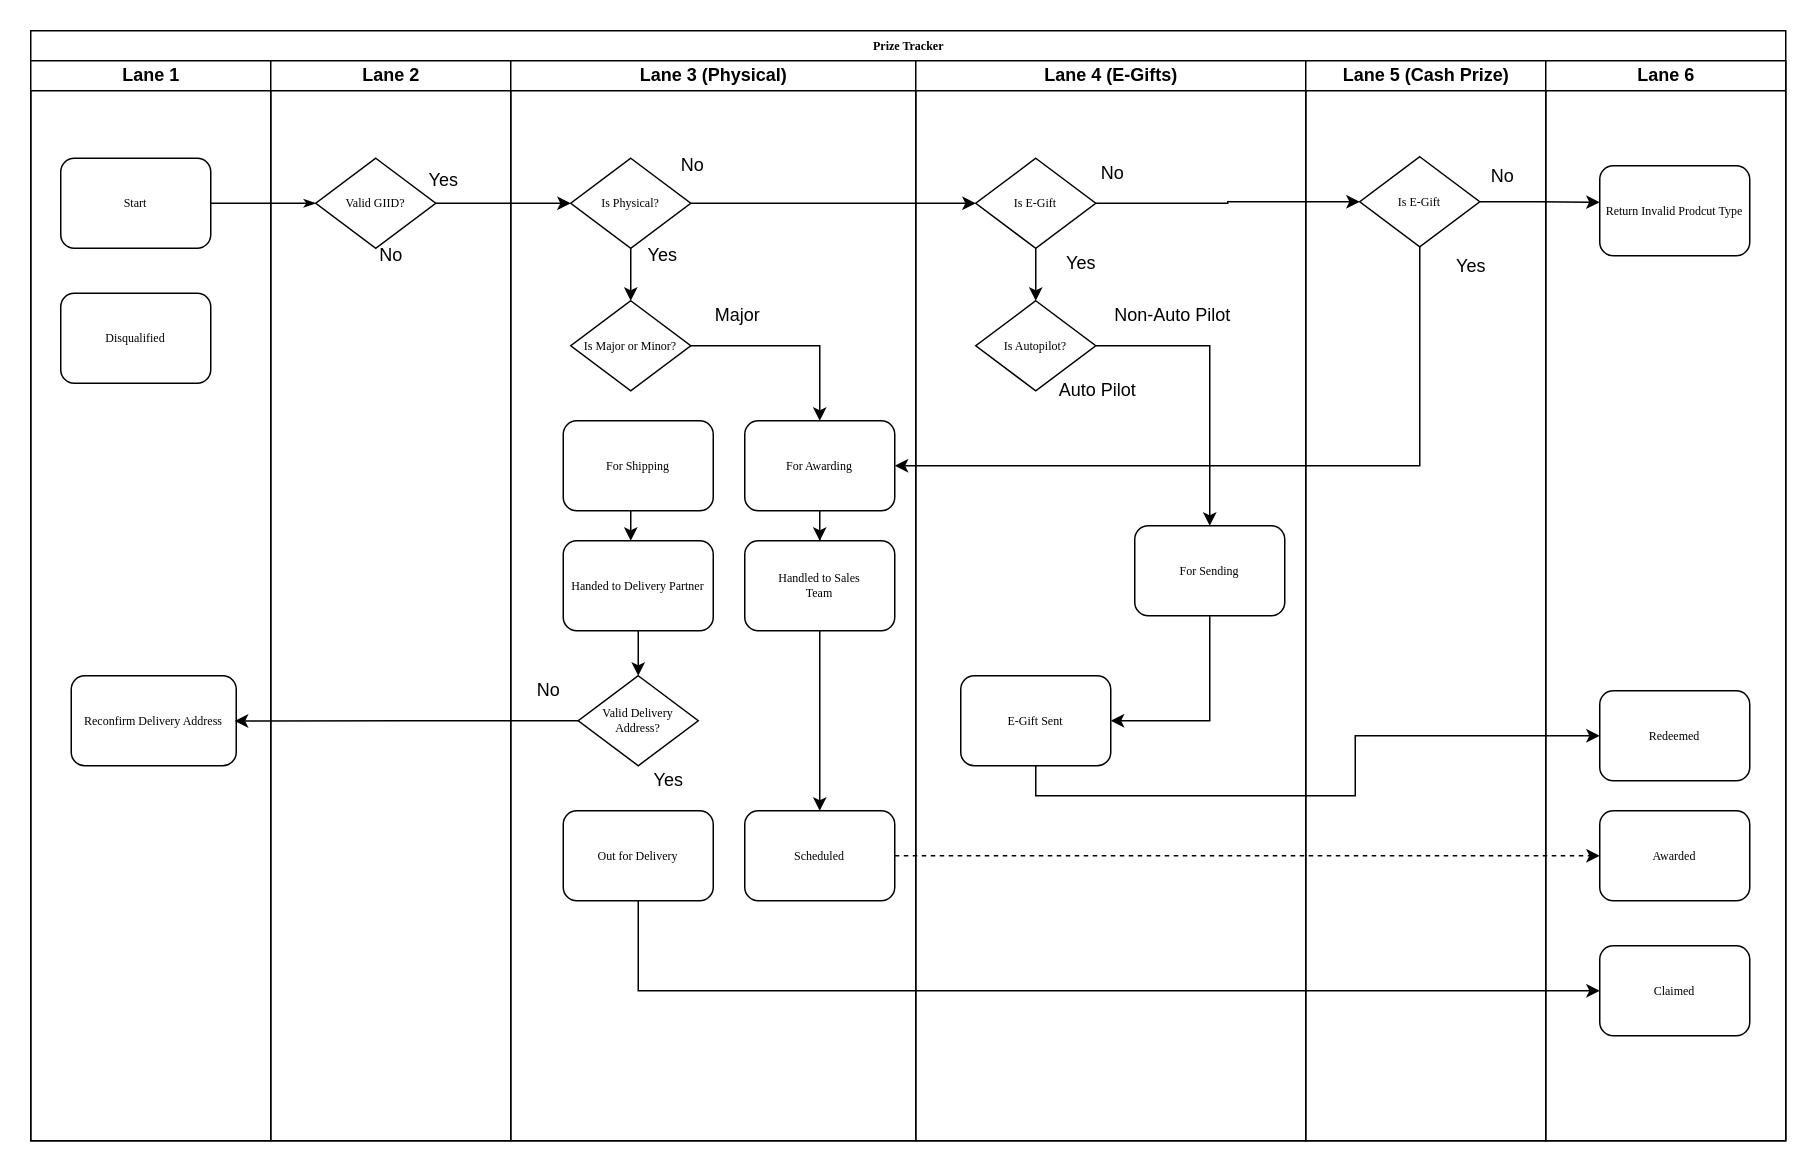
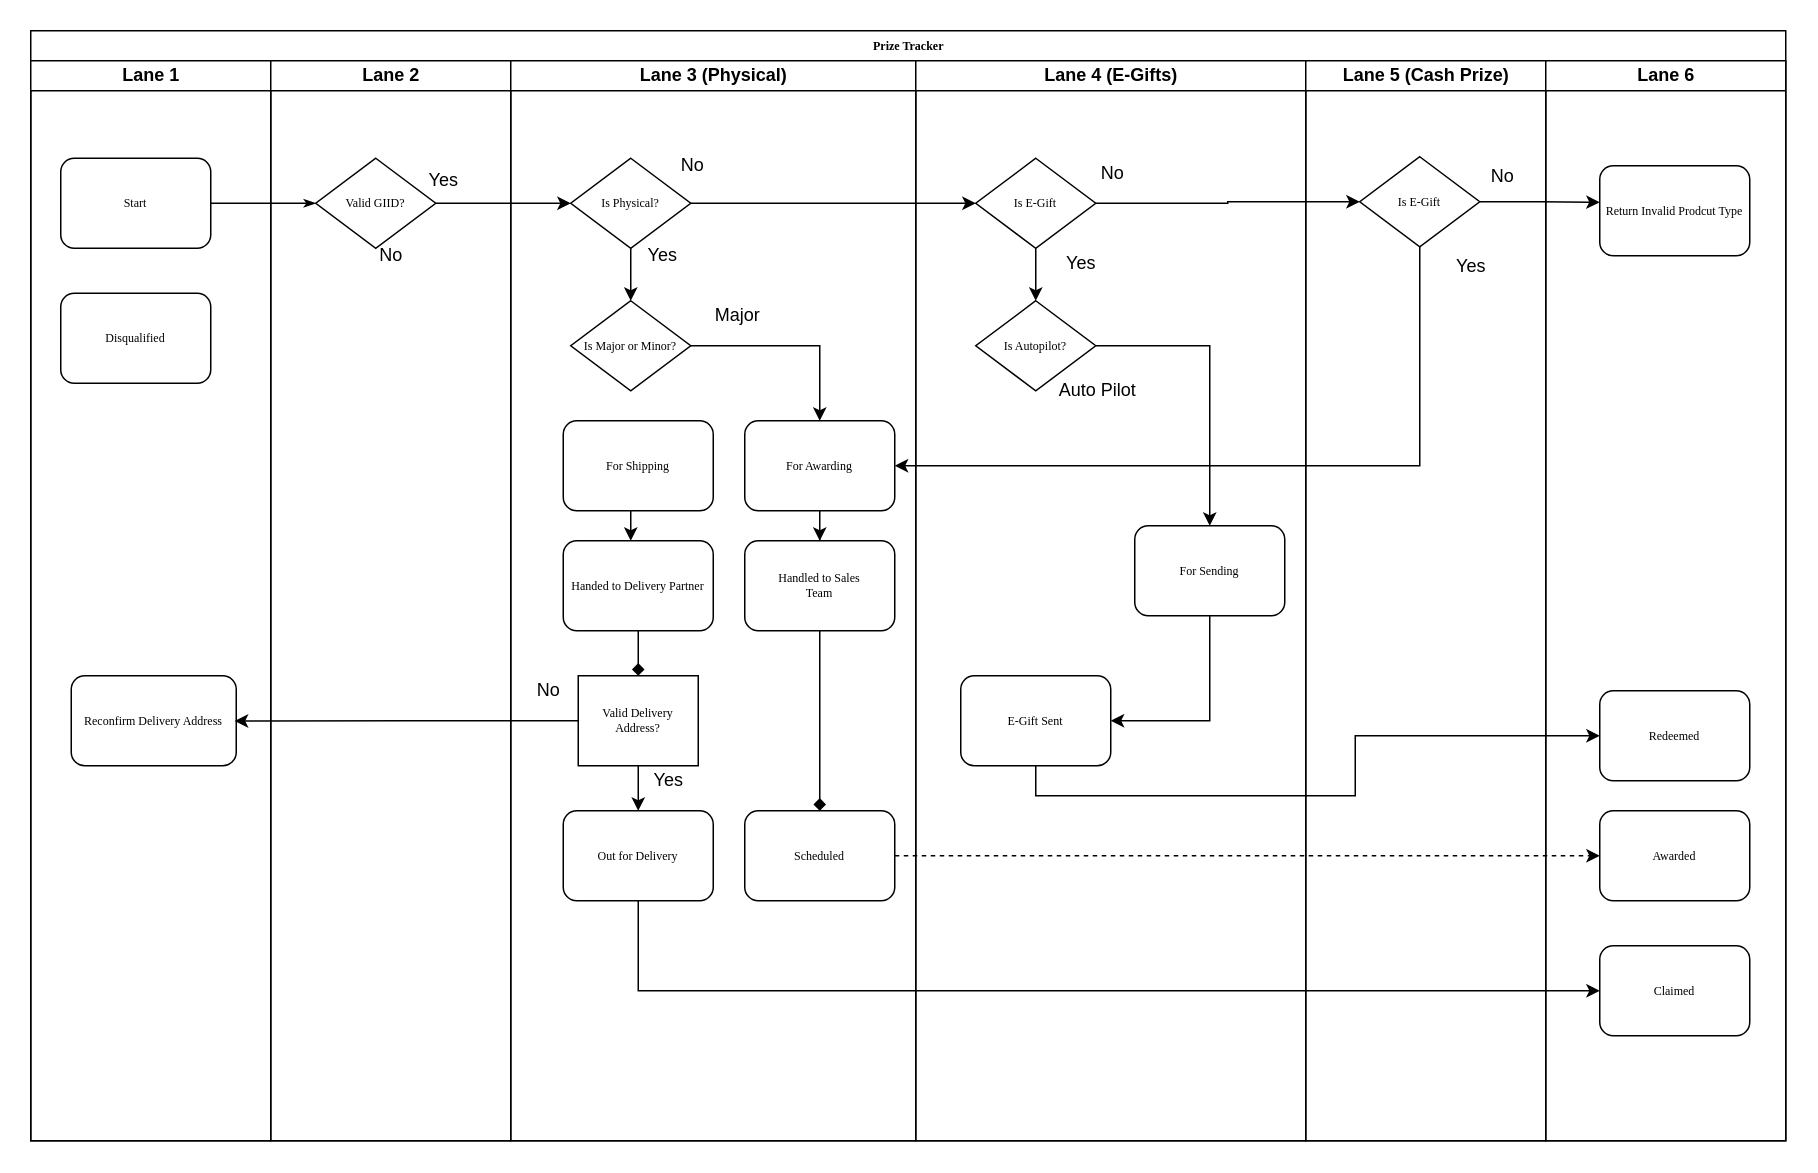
  <mxCell id="0" />
  <mxCell id="1" parent="0" />
  <mxCell id="2" value="Prize Tracker" style="swimlane;html=1;childLayout=stackLayout;startSize=20;rounded=0;shadow=0;labelBackgroundColor=none;strokeWidth=1;fontFamily=Verdana;fontSize=8;align=center;" parent="1" vertex="1"><mxGeometry x="20" y="20" width="1170" height="740" as="geometry" /></mxCell>
  <mxCell id="3" value="Lane 1" style="swimlane;html=1;startSize=20;" parent="2" vertex="1"><mxGeometry y="20" width="160" height="720" as="geometry" /></mxCell>
  <mxCell id="4" value="Start" style="rounded=1;whiteSpace=wrap;html=1;shadow=0;labelBackgroundColor=none;strokeWidth=1;fontFamily=Verdana;fontSize=8;align=center;" parent="3" vertex="1"><mxGeometry x="20" y="65" width="100" height="60" as="geometry" /></mxCell>
  <mxCell id="5" value="Disqualified" style="rounded=1;whiteSpace=wrap;html=1;shadow=0;labelBackgroundColor=none;strokeWidth=1;fontFamily=Verdana;fontSize=8;align=center;" parent="3" vertex="1"><mxGeometry x="20" y="155" width="100" height="60" as="geometry" /></mxCell>
  <mxCell id="6" value="Reconfirm Delivery Address" style="rounded=1;whiteSpace=wrap;html=1;shadow=0;labelBackgroundColor=none;strokeWidth=1;fontFamily=Verdana;fontSize=8;align=center;" vertex="1" parent="3"><mxGeometry x="27" y="410" width="110" height="60" as="geometry" /></mxCell>
  <mxCell id="7" style="edgeStyle=orthogonalEdgeStyle;rounded=1;html=1;labelBackgroundColor=none;startArrow=none;startFill=0;startSize=5;endArrow=classicThin;endFill=1;endSize=5;jettySize=auto;orthogonalLoop=1;strokeWidth=1;fontFamily=Verdana;fontSize=8" parent="2" source="4" edge="1"><mxGeometry relative="1" as="geometry"><mxPoint x="190" y="115" as="targetPoint" /></mxGeometry></mxCell>
  <mxCell id="8" value="Lane 2" style="swimlane;html=1;startSize=20;" parent="2" vertex="1"><mxGeometry x="160" y="20" width="160" height="720" as="geometry" /></mxCell>
  <mxCell id="9" value="Valid GIID?" style="rhombus;whiteSpace=wrap;html=1;rounded=0;shadow=0;labelBackgroundColor=none;strokeWidth=1;fontFamily=Verdana;fontSize=8;align=center;" vertex="1" parent="8"><mxGeometry x="30" y="65" width="80" height="60" as="geometry" /></mxCell>
  <mxCell id="10" value="No" style="text;html=1;resizable=0;autosize=1;align=center;verticalAlign=middle;points=[];fillColor=none;strokeColor=none;rounded=0;" vertex="1" parent="8"><mxGeometry x="65" y="120" width="30" height="20" as="geometry" /></mxCell>
  <mxCell id="11" value="Yes" style="text;html=1;resizable=0;autosize=1;align=center;verticalAlign=middle;points=[];fillColor=none;strokeColor=none;rounded=0;" vertex="1" parent="8"><mxGeometry x="95" y="70" width="40" height="20" as="geometry" /></mxCell>
  <mxCell id="12" value="Lane 3 (Physical)" style="swimlane;html=1;startSize=20;" parent="2" vertex="1"><mxGeometry x="320" y="20" width="270" height="720" as="geometry" /></mxCell>
  <mxCell id="13" value="Out for Delivery" style="rounded=1;whiteSpace=wrap;html=1;shadow=0;labelBackgroundColor=none;strokeWidth=1;fontFamily=Verdana;fontSize=8;align=center;" parent="12" vertex="1"><mxGeometry x="35" y="500" width="100" height="60" as="geometry" /></mxCell>
  <mxCell id="14" value="Is Physical?" style="rhombus;whiteSpace=wrap;html=1;rounded=0;shadow=0;labelBackgroundColor=none;strokeWidth=1;fontFamily=Verdana;fontSize=8;align=center;" vertex="1" parent="12"><mxGeometry x="40" y="65" width="80" height="60" as="geometry" /></mxCell>
  <mxCell id="15" value="Yes" style="text;html=1;resizable=0;autosize=1;align=center;verticalAlign=middle;points=[];fillColor=none;strokeColor=none;rounded=0;" vertex="1" parent="12"><mxGeometry x="81" y="120" width="40" height="20" as="geometry" /></mxCell>
  <mxCell id="16" value="No" style="text;html=1;resizable=0;autosize=1;align=center;verticalAlign=middle;points=[];fillColor=none;strokeColor=none;rounded=0;" vertex="1" parent="12"><mxGeometry x="106" y="60" width="30" height="20" as="geometry" /></mxCell>
  <mxCell id="17" style="edgeStyle=orthogonalEdgeStyle;rounded=0;orthogonalLoop=1;jettySize=auto;html=1;entryX=0.5;entryY=0;entryDx=0;entryDy=0;" edge="1" parent="12" source="18" target="22"><mxGeometry relative="1" as="geometry" /></mxCell>
  <mxCell id="18" value="Is Major or Minor?" style="rhombus;whiteSpace=wrap;html=1;rounded=0;shadow=0;labelBackgroundColor=none;strokeWidth=1;fontFamily=Verdana;fontSize=8;align=center;" vertex="1" parent="12"><mxGeometry x="40" y="160" width="80" height="60" as="geometry" /></mxCell>
  <mxCell id="19" style="edgeStyle=orthogonalEdgeStyle;rounded=0;orthogonalLoop=1;jettySize=auto;html=1;exitX=0.5;exitY=1;exitDx=0;exitDy=0;entryX=0.5;entryY=0;entryDx=0;entryDy=0;" edge="1" parent="12"><mxGeometry relative="1" as="geometry"><mxPoint x="80" y="300" as="sourcePoint" /><mxPoint x="80" y="320" as="targetPoint" /></mxGeometry></mxCell>
  <mxCell id="20" value="For Shipping" style="rounded=1;whiteSpace=wrap;html=1;shadow=0;labelBackgroundColor=none;strokeWidth=1;fontFamily=Verdana;fontSize=8;align=center;" vertex="1" parent="12"><mxGeometry x="35" y="240" width="100" height="60" as="geometry" /></mxCell>
  <mxCell id="21" style="edgeStyle=orthogonalEdgeStyle;rounded=0;orthogonalLoop=1;jettySize=auto;html=1;" edge="1" parent="12" source="22" target="28"><mxGeometry relative="1" as="geometry" /></mxCell>
  <mxCell id="22" value="For Awarding" style="rounded=1;whiteSpace=wrap;html=1;shadow=0;labelBackgroundColor=none;strokeWidth=1;fontFamily=Verdana;fontSize=8;align=center;" vertex="1" parent="12"><mxGeometry x="156" y="240" width="100" height="60" as="geometry" /></mxCell>
- <mxCell id="23" style="edgeStyle=orthogonalEdgeStyle;rounded=0;orthogonalLoop=1;jettySize=auto;html=1;exitX=0.5;exitY=1;exitDx=0;exitDy=0;entryX=0.5;entryY=0;entryDx=0;entryDy=0;" edge="1" parent="12" source="24" target="26"><mxGeometry relative="1" as="geometry" /></mxCell>
+ <mxCell id="23" style="edgeStyle=orthogonalEdgeStyle;rounded=0;orthogonalLoop=1;jettySize=auto;html=1;exitX=0.5;exitY=1;exitDx=0;exitDy=0;entryX=0.5;entryY=0;entryDx=0;entryDy=0;endArrow=diamond;" edge="1" parent="12" source="24" target="26"><mxGeometry relative="1" as="geometry" /></mxCell>
  <mxCell id="24" value="Handed to Delivery Partner" style="rounded=1;whiteSpace=wrap;html=1;shadow=0;labelBackgroundColor=none;strokeWidth=1;fontFamily=Verdana;fontSize=8;align=center;" vertex="1" parent="12"><mxGeometry x="35" y="320" width="100" height="60" as="geometry" /></mxCell>
- <mxCell id="26" value="Valid Delivery Address?" style="rhombus;whiteSpace=wrap;html=1;rounded=0;shadow=0;labelBackgroundColor=none;strokeWidth=1;fontFamily=Verdana;fontSize=8;align=center;" vertex="1" parent="12"><mxGeometry x="45" y="410" width="80" height="60" as="geometry" /></mxCell>
- <mxCell id="27" style="edgeStyle=orthogonalEdgeStyle;rounded=0;orthogonalLoop=1;jettySize=auto;html=1;exitX=0.5;exitY=1;exitDx=0;exitDy=0;entryX=0.5;entryY=0;entryDx=0;entryDy=0;" edge="1" parent="12" source="28" target="29"><mxGeometry relative="1" as="geometry" /></mxCell>
+ <mxCell id="25" style="edgeStyle=orthogonalEdgeStyle;rounded=0;orthogonalLoop=1;jettySize=auto;html=1;exitX=0.5;exitY=1;exitDx=0;exitDy=0;entryX=0.5;entryY=0;entryDx=0;entryDy=0;" edge="1" parent="12" source="26" target="13"><mxGeometry relative="1" as="geometry" /></mxCell>
+ <mxCell id="26" value="Valid Delivery Address?" style="whiteSpace=wrap;html=1;shadow=0;labelBackgroundColor=none;strokeWidth=1;fontFamily=Verdana;fontSize=8;align=center;rounded=0;" vertex="1" parent="12"><mxGeometry x="45" y="410" width="80" height="60" as="geometry" /></mxCell>
+ <mxCell id="27" style="edgeStyle=orthogonalEdgeStyle;rounded=0;orthogonalLoop=1;jettySize=auto;html=1;exitX=0.5;exitY=1;exitDx=0;exitDy=0;entryX=0.5;entryY=0;entryDx=0;entryDy=0;endArrow=diamond;" edge="1" parent="12" source="28" target="29"><mxGeometry relative="1" as="geometry" /></mxCell>
  <mxCell id="28" value="Handled to Sales &lt;br&gt;Team" style="rounded=1;whiteSpace=wrap;html=1;shadow=0;labelBackgroundColor=none;strokeWidth=1;fontFamily=Verdana;fontSize=8;align=center;" vertex="1" parent="12"><mxGeometry x="156" y="320" width="100" height="60" as="geometry" /></mxCell>
  <mxCell id="29" value="Scheduled" style="rounded=1;whiteSpace=wrap;html=1;shadow=0;labelBackgroundColor=none;strokeWidth=1;fontFamily=Verdana;fontSize=8;align=center;" vertex="1" parent="12"><mxGeometry x="156" y="500" width="100" height="60" as="geometry" /></mxCell>
  <mxCell id="30" value="Yes" style="text;html=1;resizable=0;autosize=1;align=center;verticalAlign=middle;points=[];fillColor=none;strokeColor=none;rounded=0;" vertex="1" parent="12"><mxGeometry x="85" y="470" width="40" height="20" as="geometry" /></mxCell>
  <mxCell id="31" value="No" style="text;html=1;resizable=0;autosize=1;align=center;verticalAlign=middle;points=[];fillColor=none;strokeColor=none;rounded=0;" vertex="1" parent="12"><mxGeometry x="10" y="410" width="30" height="20" as="geometry" /></mxCell>
  <mxCell id="32" value="Lane 4 (E-Gifts)" style="swimlane;html=1;startSize=20;" parent="2" vertex="1"><mxGeometry x="590" y="20" width="260" height="720" as="geometry" /></mxCell>
  <mxCell id="33" value="E-Gift Sent" style="rounded=1;whiteSpace=wrap;html=1;shadow=0;labelBackgroundColor=none;strokeWidth=1;fontFamily=Verdana;fontSize=8;align=center;" parent="32" vertex="1"><mxGeometry x="30" y="410" width="100" height="60" as="geometry" /></mxCell>
  <mxCell id="34" style="edgeStyle=orthogonalEdgeStyle;rounded=0;orthogonalLoop=1;jettySize=auto;html=1;entryX=0.5;entryY=0;entryDx=0;entryDy=0;" edge="1" parent="32" source="35" target="38"><mxGeometry relative="1" as="geometry" /></mxCell>
  <mxCell id="35" value="Is E-Gift" style="rhombus;whiteSpace=wrap;html=1;rounded=0;shadow=0;labelBackgroundColor=none;strokeWidth=1;fontFamily=Verdana;fontSize=8;align=center;" parent="32" vertex="1"><mxGeometry x="40" y="65" width="80" height="60" as="geometry" /></mxCell>
  <mxCell id="36" value="Yes" style="text;html=1;resizable=0;autosize=1;align=center;verticalAlign=middle;points=[];fillColor=none;strokeColor=none;rounded=0;" vertex="1" parent="32"><mxGeometry x="90" y="125" width="40" height="20" as="geometry" /></mxCell>
  <mxCell id="37" value="No" style="text;html=1;resizable=0;autosize=1;align=center;verticalAlign=middle;points=[];fillColor=none;strokeColor=none;rounded=0;" vertex="1" parent="32"><mxGeometry x="116" y="65" width="30" height="20" as="geometry" /></mxCell>
  <mxCell id="38" value="Is Autopilot?" style="rhombus;whiteSpace=wrap;html=1;rounded=0;shadow=0;labelBackgroundColor=none;strokeWidth=1;fontFamily=Verdana;fontSize=8;align=center;" vertex="1" parent="32"><mxGeometry x="40" y="160" width="80" height="60" as="geometry" /></mxCell>
  <mxCell id="39" value="Auto Pilot" style="text;html=1;resizable=0;autosize=1;align=center;verticalAlign=middle;points=[];fillColor=none;strokeColor=none;rounded=0;" vertex="1" parent="32"><mxGeometry x="86" y="210" width="70" height="20" as="geometry" /></mxCell>
  <mxCell id="40" style="edgeStyle=orthogonalEdgeStyle;rounded=0;orthogonalLoop=1;jettySize=auto;html=1;entryX=1;entryY=0.5;entryDx=0;entryDy=0;" edge="1" parent="32" source="41" target="33"><mxGeometry relative="1" as="geometry"><Array as="points"><mxPoint x="196" y="350" /></Array></mxGeometry></mxCell>
  <mxCell id="41" value="For Sending" style="rounded=1;whiteSpace=wrap;html=1;shadow=0;labelBackgroundColor=none;strokeWidth=1;fontFamily=Verdana;fontSize=8;align=center;" vertex="1" parent="32"><mxGeometry x="146" y="310" width="100" height="60" as="geometry" /></mxCell>
  <mxCell id="42" style="edgeStyle=orthogonalEdgeStyle;rounded=0;orthogonalLoop=1;jettySize=auto;html=1;exitX=1;exitY=0.5;exitDx=0;exitDy=0;" edge="1" parent="32" source="38" target="41"><mxGeometry relative="1" as="geometry"><mxPoint x="196" y="240" as="targetPoint" /></mxGeometry></mxCell>
  <mxCell id="43" value="Lane 5 (Cash Prize)" style="swimlane;html=1;startSize=20;" parent="2" vertex="1"><mxGeometry x="850" y="20" width="160" height="720" as="geometry" /></mxCell>
  <mxCell id="44" value="Is E-Gift" style="rhombus;whiteSpace=wrap;html=1;rounded=0;shadow=0;labelBackgroundColor=none;strokeWidth=1;fontFamily=Verdana;fontSize=8;align=center;" vertex="1" parent="43"><mxGeometry x="36" y="64" width="80" height="60" as="geometry" /></mxCell>
  <mxCell id="45" value="Yes" style="text;html=1;resizable=0;autosize=1;align=center;verticalAlign=middle;points=[];fillColor=none;strokeColor=none;rounded=0;" vertex="1" parent="43"><mxGeometry x="90" y="127" width="40" height="20" as="geometry" /></mxCell>
  <mxCell id="46" value="No" style="text;html=1;resizable=0;autosize=1;align=center;verticalAlign=middle;points=[];fillColor=none;strokeColor=none;rounded=0;" vertex="1" parent="43"><mxGeometry x="116" y="67" width="30" height="20" as="geometry" /></mxCell>
  <mxCell id="47" value="Lane 6" style="swimlane;html=1;startSize=20;" parent="2" vertex="1"><mxGeometry x="1010" y="20" width="160" height="720" as="geometry" /></mxCell>
  <mxCell id="48" value="Claimed" style="rounded=1;whiteSpace=wrap;html=1;shadow=0;labelBackgroundColor=none;strokeWidth=1;fontFamily=Verdana;fontSize=8;align=center;" parent="47" vertex="1"><mxGeometry x="36" y="590" width="100" height="60" as="geometry" /></mxCell>
  <mxCell id="49" value="Return Invalid Prodcut Type" style="rounded=1;whiteSpace=wrap;html=1;shadow=0;labelBackgroundColor=none;strokeWidth=1;fontFamily=Verdana;fontSize=8;align=center;" vertex="1" parent="47"><mxGeometry x="36" y="70" width="100" height="60" as="geometry" /></mxCell>
  <mxCell id="50" value="Awarded" style="rounded=1;whiteSpace=wrap;html=1;shadow=0;labelBackgroundColor=none;strokeWidth=1;fontFamily=Verdana;fontSize=8;align=center;" vertex="1" parent="47"><mxGeometry x="36" y="500" width="100" height="60" as="geometry" /></mxCell>
  <mxCell id="51" value="Redeemed" style="rounded=1;whiteSpace=wrap;html=1;shadow=0;labelBackgroundColor=none;strokeWidth=1;fontFamily=Verdana;fontSize=8;align=center;" vertex="1" parent="47"><mxGeometry x="36" y="420" width="100" height="60" as="geometry" /></mxCell>
  <mxCell id="52" style="edgeStyle=orthogonalEdgeStyle;rounded=0;orthogonalLoop=1;jettySize=auto;html=1;exitX=1;exitY=0.5;exitDx=0;exitDy=0;" edge="1" parent="2" source="9" target="14"><mxGeometry relative="1" as="geometry"><mxPoint x="400" y="170.0" as="targetPoint" /></mxGeometry></mxCell>
  <mxCell id="53" value="" style="edgeStyle=orthogonalEdgeStyle;rounded=0;orthogonalLoop=1;jettySize=auto;html=1;" edge="1" parent="2" source="14" target="35"><mxGeometry relative="1" as="geometry"><Array as="points"><mxPoint x="360" y="130" /><mxPoint x="360" y="130" /></Array></mxGeometry></mxCell>
  <mxCell id="54" style="edgeStyle=orthogonalEdgeStyle;rounded=0;orthogonalLoop=1;jettySize=auto;html=1;exitX=0.5;exitY=1;exitDx=0;exitDy=0;entryX=0;entryY=0.5;entryDx=0;entryDy=0;" edge="1" parent="2" source="13" target="48"><mxGeometry relative="1" as="geometry" /></mxCell>
  <mxCell id="55" style="edgeStyle=orthogonalEdgeStyle;rounded=0;orthogonalLoop=1;jettySize=auto;html=1;entryX=0;entryY=0.5;entryDx=0;entryDy=0;exitX=0.5;exitY=1;exitDx=0;exitDy=0;" edge="1" parent="2" source="33" target="51"><mxGeometry relative="1" as="geometry"><mxPoint x="720" y="470.0" as="sourcePoint" /></mxGeometry></mxCell>
  <mxCell id="56" style="edgeStyle=orthogonalEdgeStyle;rounded=0;orthogonalLoop=1;jettySize=auto;html=1;dashed=1;" edge="1" parent="2" source="29" target="50"><mxGeometry relative="1" as="geometry" /></mxCell>
  <mxCell id="57" style="edgeStyle=orthogonalEdgeStyle;rounded=0;orthogonalLoop=1;jettySize=auto;html=1;exitX=1;exitY=0.5;exitDx=0;exitDy=0;entryX=0;entryY=0.5;entryDx=0;entryDy=0;" edge="1" parent="2" source="35" target="44"><mxGeometry relative="1" as="geometry"><mxPoint x="786" y="115.167" as="targetPoint" /></mxGeometry></mxCell>
  <mxCell id="58" style="edgeStyle=orthogonalEdgeStyle;rounded=0;orthogonalLoop=1;jettySize=auto;html=1;entryX=0;entryY=0.406;entryDx=0;entryDy=0;entryPerimeter=0;" edge="1" parent="2" source="44" target="49"><mxGeometry relative="1" as="geometry" /></mxCell>
  <mxCell id="59" style="edgeStyle=orthogonalEdgeStyle;rounded=0;orthogonalLoop=1;jettySize=auto;html=1;" edge="1" parent="2" source="44" target="22"><mxGeometry relative="1" as="geometry"><Array as="points"><mxPoint x="926" y="290" /></Array></mxGeometry></mxCell>
  <mxCell id="60" style="edgeStyle=orthogonalEdgeStyle;rounded=0;orthogonalLoop=1;jettySize=auto;html=1;" edge="1" parent="1" source="14"><mxGeometry relative="1" as="geometry"><mxPoint x="420" y="200" as="targetPoint" /></mxGeometry></mxCell>
  <mxCell id="61" value="Major" style="text;html=1;resizable=0;autosize=1;align=center;verticalAlign=middle;points=[];fillColor=none;strokeColor=none;rounded=0;" vertex="1" parent="1"><mxGeometry x="466" y="200" width="50" height="20" as="geometry" /></mxCell>
  <mxCell id="62" style="edgeStyle=orthogonalEdgeStyle;rounded=0;orthogonalLoop=1;jettySize=auto;html=1;exitX=0;exitY=0.5;exitDx=0;exitDy=0;" edge="1" parent="1" source="26"><mxGeometry relative="1" as="geometry"><mxPoint x="156" y="480.167" as="targetPoint" /></mxGeometry></mxCell>
- <mxCell id="63" value="Non-Auto Pilot" style="text;html=1;resizable=0;autosize=1;align=center;verticalAlign=middle;points=[];fillColor=none;strokeColor=none;rounded=0;" vertex="1" parent="1"><mxGeometry x="736" y="200" width="90" height="20" as="geometry" /></mxCell>
